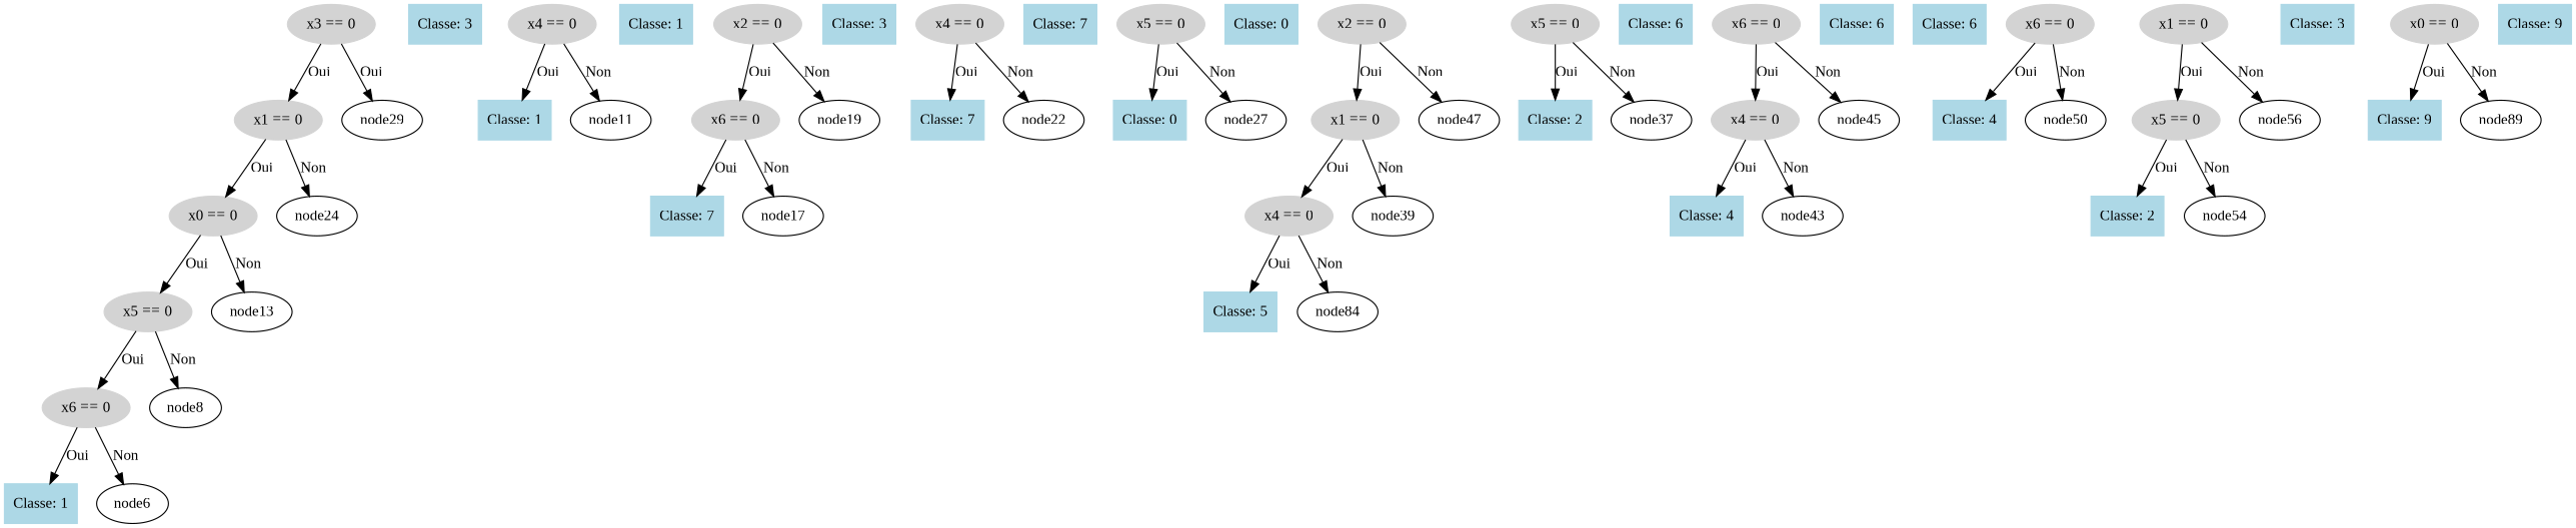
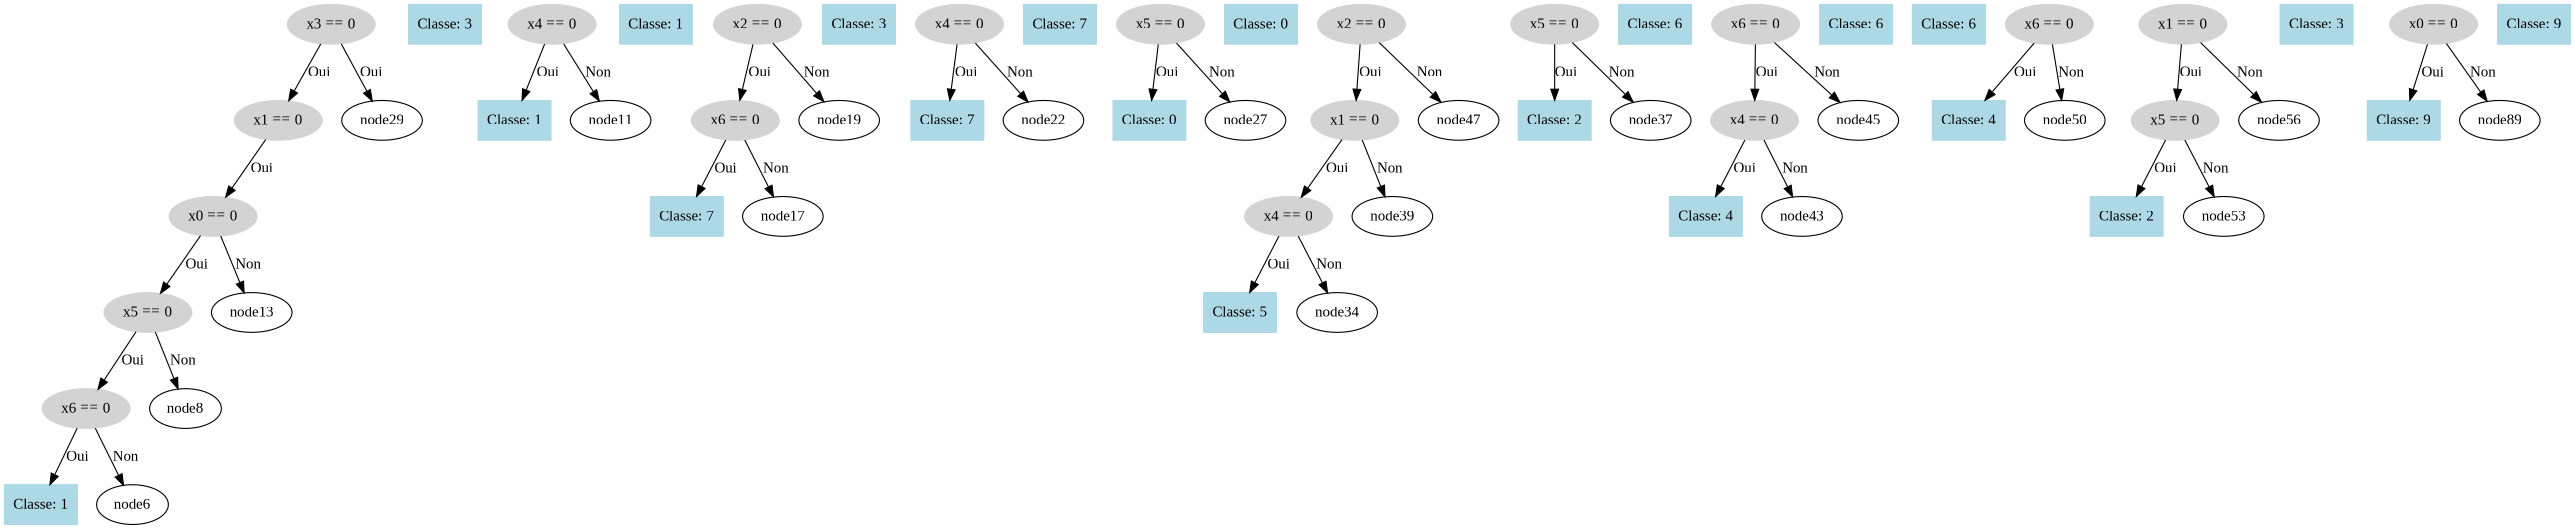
  digraph {
    fontname="Liberation Serif"
    node [color=lightblue fontname="Liberation Serif" shape=box style=filled]
    edge [fontname="Liberation Serif"]
    n1 [color=lightgray label="x3 == 0" shape=ellipse]
    n2 [color=lightgray label="x1 == 0" shape=ellipse]
    node29 [color="" shape="" style=""]
    n4 [color=lightgray label="x0 == 0" shape=ellipse]
-   node24 [color="" shape="" style=""]
    n6 [color=lightgray label="x5 == 0" shape=ellipse]
    node13 [color="" shape="" style=""]
    n8 [color=lightgray label="x6 == 0" shape=ellipse]
    node8 [color="" shape="" style=""]
    n10 [label="Classe: 1"]
    node6 [color="" shape="" style=""]
    n12 [label="Classe: 3"]
    n13 [color=lightgray label="x4 == 0" shape=ellipse]
    n14 [label="Classe: 1"]
    node11 [color="" shape="" style=""]
    n16 [label="Classe: 1"]
    n17 [color=lightgray label="x2 == 0" shape=ellipse]
    n18 [color=lightgray label="x6 == 0" shape=ellipse]
    node19 [color="" shape="" style=""]
    n20 [label="Classe: 7"]
    node17 [color="" shape="" style=""]
    n22 [label="Classe: 3"]
    n23 [color=lightgray label="x4 == 0" shape=ellipse]
    n24 [label="Classe: 7"]
    node22 [color="" shape="" style=""]
    n26 [label="Classe: 7"]
    n27 [color=lightgray label="x5 == 0" shape=ellipse]
    n28 [label="Classe: 0"]
    node27 [color="" shape="" style=""]
    n30 [label="Classe: 0"]
    n31 [color=lightgray label="x2 == 0" shape=ellipse]
    n32 [color=lightgray label="x1 == 0" shape=ellipse]
    node47 [color="" shape="" style=""]
    n34 [color=lightgray label="x4 == 0" shape=ellipse]
    node39 [color="" shape="" style=""]
    n36 [label="Classe: 5"]
-   node34 [label=node84 color="" shape="" style=""]
+   node34 [color="" shape="" style=""]
    n38 [color=lightgray label="x5 == 0" shape=ellipse]
    n39 [label="Classe: 2"]
    node37 [color="" shape="" style=""]
    n41 [label="Classe: 6"]
    n42 [color=lightgray label="x6 == 0" shape=ellipse]
    n43 [color=lightgray label="x4 == 0" shape=ellipse]
    node45 [color="" shape="" style=""]
    n45 [label="Classe: 4"]
    node43 [color="" shape="" style=""]
    n47 [label="Classe: 6"]
    n48 [label="Classe: 6"]
    n49 [color=lightgray label="x6 == 0" shape=ellipse]
    n50 [label="Classe: 4"]
    node50 [color="" shape="" style=""]
    n52 [color=lightgray label="x1 == 0" shape=ellipse]
    n53 [color=lightgray label="x5 == 0" shape=ellipse]
    node56 [color="" shape="" style=""]
    n55 [label="Classe: 2"]
-   node54 [color="" shape="" style=""]
+   node54 [label=node53 color="" shape="" style=""]
    n57 [label="Classe: 3"]
    n58 [color=lightgray label="x0 == 0" shape=ellipse]
    n59 [label="Classe: 9"]
    n60 [label=node89 color="" shape="" style=""]
    n61 [label="Classe: 9"]
    n1 -> n2 [label=Oui]
    n1 -> node29 [label=Oui]
    n2 -> n4 [label=Oui]
-   n2 -> node24 [label=Non]
    n4 -> n6 [label=Oui]
    n4 -> node13 [label=Non]
    n6 -> n8 [label=Oui]
    n6 -> node8 [label=Non]
    n8 -> n10 [label=Oui]
    n8 -> node6 [label=Non]
    n13 -> n14 [label=Oui]
    n13 -> node11 [label=Non]
    n17 -> n18 [label=Oui]
    n17 -> node19 [label=Non]
    n18 -> n20 [label=Oui]
    n18 -> node17 [label=Non]
    n23 -> n24 [label=Oui]
    n23 -> node22 [label=Non]
    n27 -> n28 [label=Oui]
    n27 -> node27 [label=Non]
    n31 -> n32 [label=Oui]
    n31 -> node47 [label=Non]
    n32 -> n34 [label=Oui]
    n32 -> node39 [label=Non]
    n34 -> n36 [label=Oui]
    n34 -> node34 [label=Non]
    n38 -> n39 [label=Oui]
    n38 -> node37 [label=Non]
    n42 -> n43 [label=Oui]
    n42 -> node45 [label=Non]
    n43 -> n45 [label=Oui]
    n43 -> node43 [label=Non]
    n49 -> n50 [label=Oui]
    n49 -> node50 [label=Non]
    n52 -> n53 [label=Oui]
    n52 -> node56 [label=Non]
    n53 -> n55 [label=Oui]
    n53 -> node54 [label=Non]
    n58 -> n59 [label=Oui]
    n58 -> n60 [label=Non]
  }
